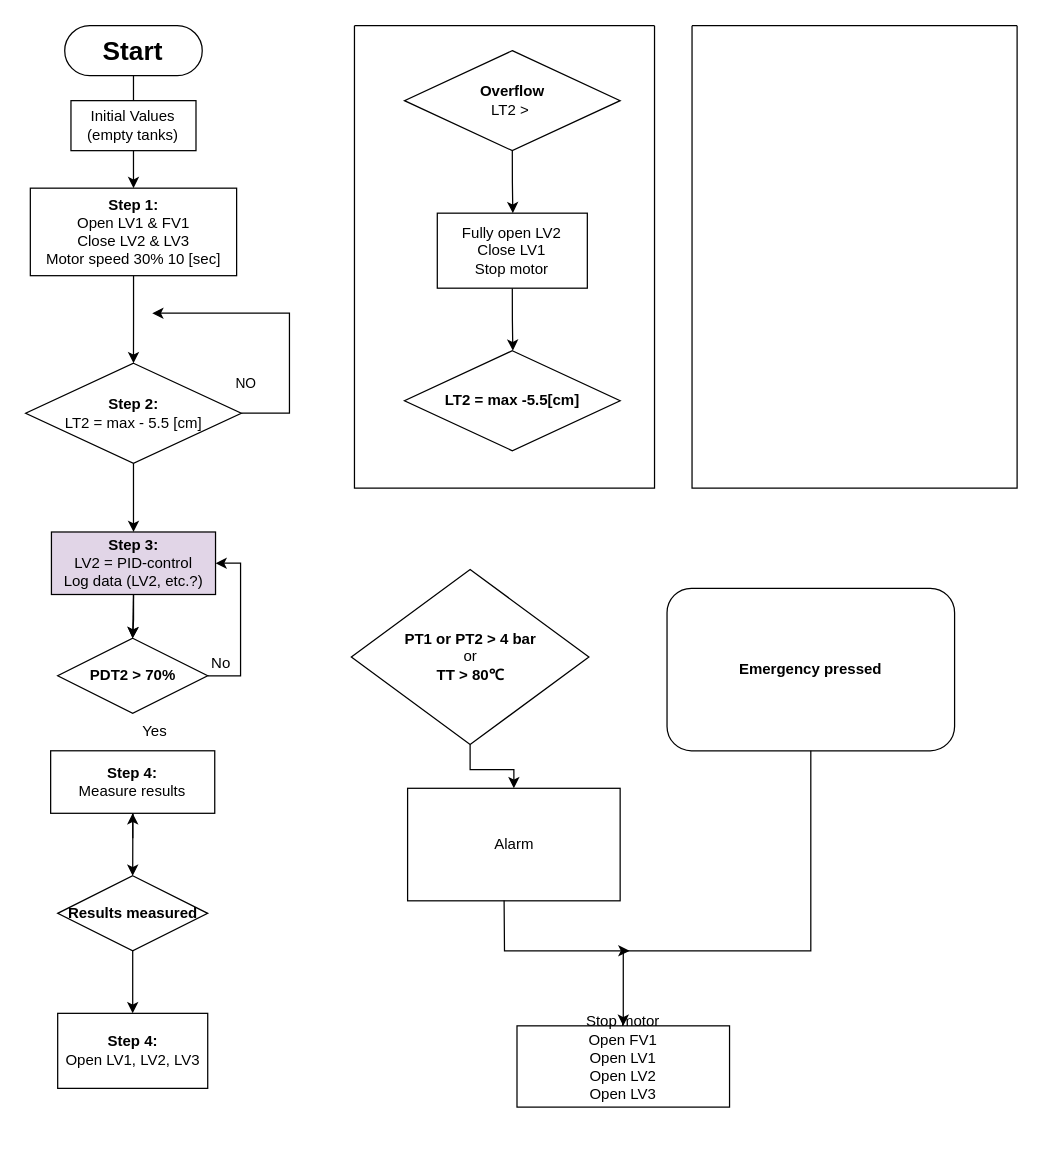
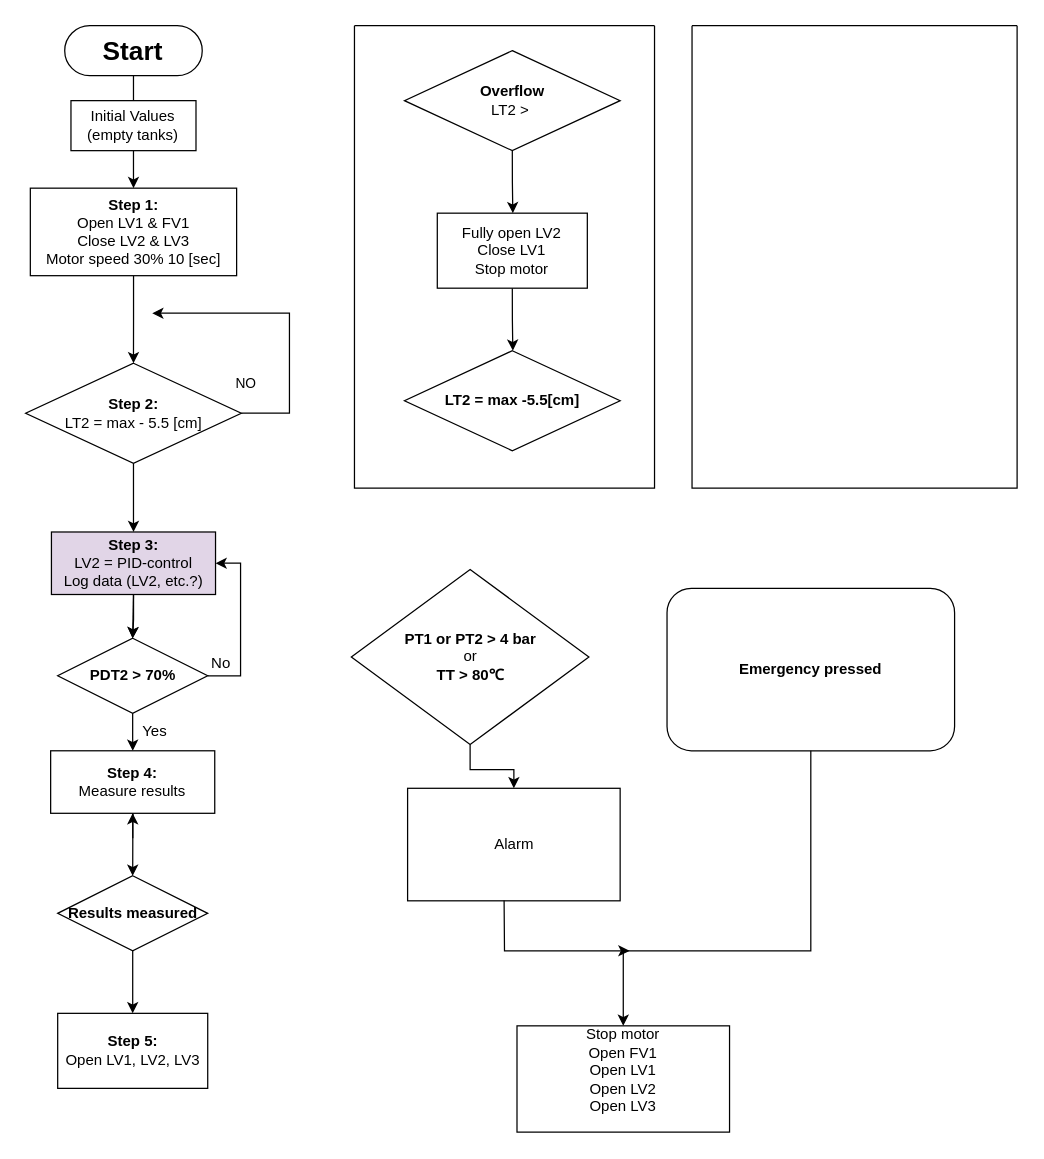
  <mxCell id="0" />
  <mxCell id="1" parent="0" />
  <mxCell id="2" value="&lt;b&gt;&lt;font style=&quot;font-size: 21px;&quot;&gt;Start&lt;/font&gt;&lt;/b&gt;" style="rounded=1;whiteSpace=wrap;html=1;arcSize=50;" parent="1" vertex="1"><mxGeometry x="51.25" y="20" width="110" height="40" as="geometry" /></mxCell>
  <mxCell id="3" style="edgeStyle=orthogonalEdgeStyle;rounded=0;orthogonalLoop=1;jettySize=auto;html=1;exitX=0.5;exitY=1;exitDx=0;exitDy=0;entryX=0.5;entryY=0;entryDx=0;entryDy=0;" parent="1" source="4" target="7" edge="1"><mxGeometry relative="1" as="geometry" /></mxCell>
  <mxCell id="4" value="Initial Values (empty tanks)" style="rounded=0;whiteSpace=wrap;html=1;" parent="1" vertex="1"><mxGeometry x="56.25" y="80" width="100" height="40" as="geometry" /></mxCell>
  <mxCell id="5" value="" style="endArrow=none;html=1;rounded=0;entryX=0.5;entryY=1;entryDx=0;entryDy=0;exitX=0.5;exitY=0;exitDx=0;exitDy=0;" parent="1" source="4" target="2" edge="1"><mxGeometry width="50" height="50" relative="1" as="geometry"><mxPoint x="6.87" y="110" as="sourcePoint" /><mxPoint x="56.87" y="60" as="targetPoint" /></mxGeometry></mxCell>
  <mxCell id="6" style="edgeStyle=orthogonalEdgeStyle;rounded=0;orthogonalLoop=1;jettySize=auto;html=1;entryX=0.5;entryY=0;entryDx=0;entryDy=0;" parent="1" source="7" target="11" edge="1"><mxGeometry relative="1" as="geometry" /></mxCell>
  <mxCell id="7" value="&lt;b&gt;Step 1:&lt;/b&gt;&lt;br&gt;Open LV1 &amp;amp; FV1&lt;br&gt;Close LV2 &amp;amp; LV3&lt;br&gt;Motor speed 30% 10 [sec]" style="rounded=0;whiteSpace=wrap;html=1;" parent="1" vertex="1"><mxGeometry x="23.75" y="150" width="165" height="70" as="geometry" /></mxCell>
  <mxCell id="8" style="edgeStyle=orthogonalEdgeStyle;rounded=0;orthogonalLoop=1;jettySize=auto;html=1;exitX=1;exitY=0.5;exitDx=0;exitDy=0;" parent="1" source="11" edge="1"><mxGeometry relative="1" as="geometry"><mxPoint x="121.25" y="250" as="targetPoint" /><Array as="points"><mxPoint x="231" y="330" /><mxPoint x="231" y="250" /></Array><mxPoint x="211.25" y="319" as="sourcePoint" /></mxGeometry></mxCell>
  <mxCell id="9" value="NO" style="edgeLabel;html=1;align=center;verticalAlign=middle;resizable=0;points=[];" parent="8" vertex="1" connectable="0"><mxGeometry x="-0.88" y="2" relative="1" as="geometry"><mxPoint x="-11" y="-23" as="offset" /></mxGeometry></mxCell>
  <mxCell id="10" style="edgeStyle=orthogonalEdgeStyle;rounded=0;orthogonalLoop=1;jettySize=auto;html=1;exitX=0.5;exitY=1;exitDx=0;exitDy=0;entryX=0.5;entryY=0;entryDx=0;entryDy=0;" edge="1" parent="1" source="11" target="14"><mxGeometry relative="1" as="geometry" /></mxCell>
  <mxCell id="11" value="&lt;b&gt;Step 2:&lt;/b&gt;&lt;br&gt;LT2 = max - 5.5 [cm]" style="rhombus;whiteSpace=wrap;html=1;" parent="1" vertex="1"><mxGeometry x="20" y="290" width="172.5" height="80" as="geometry" /></mxCell>
  <mxCell id="12" style="edgeStyle=orthogonalEdgeStyle;rounded=0;orthogonalLoop=1;jettySize=auto;html=1;exitX=0.5;exitY=1;exitDx=0;exitDy=0;entryX=0.5;entryY=0;entryDx=0;entryDy=0;" parent="1" source="14" target="19" edge="1"><mxGeometry relative="1" as="geometry" /></mxCell>
  <mxCell id="13" value="" style="edgeStyle=orthogonalEdgeStyle;rounded=0;orthogonalLoop=1;jettySize=auto;html=1;" edge="1" parent="1" source="14" target="19"><mxGeometry relative="1" as="geometry" /></mxCell>
  <mxCell id="14" value="&lt;b&gt;Step 3:&lt;br&gt;&lt;/b&gt;LV2 = PID-control&lt;br&gt;Log data (LV2, etc.?)" style="rounded=0;whiteSpace=wrap;html=1;fillColor=#e1d5e7;" parent="1" vertex="1"><mxGeometry x="40.63" y="425" width="131.25" height="50" as="geometry" /></mxCell>
  <mxCell id="15" style="edgeStyle=orthogonalEdgeStyle;rounded=0;orthogonalLoop=1;jettySize=auto;html=1;exitX=0.5;exitY=1;exitDx=0;exitDy=0;" edge="1" parent="1" source="16"><mxGeometry relative="1" as="geometry"><mxPoint x="409.667" y="170" as="targetPoint" /></mxGeometry></mxCell>
  <mxCell id="16" value="&lt;b&gt;Overflow&lt;/b&gt;&lt;br&gt;LT2 &amp;gt;&amp;nbsp;" style="rhombus;whiteSpace=wrap;html=1;" parent="1" vertex="1"><mxGeometry x="323" y="40" width="172.5" height="80" as="geometry" /></mxCell>
  <mxCell id="17" value="" style="edgeStyle=orthogonalEdgeStyle;rounded=0;orthogonalLoop=1;jettySize=auto;html=1;" edge="1" parent="1" source="25"><mxGeometry relative="1" as="geometry"><mxPoint x="105.625" y="650" as="targetPoint" /></mxGeometry></mxCell>
  <mxCell id="18" style="edgeStyle=orthogonalEdgeStyle;rounded=0;orthogonalLoop=1;jettySize=auto;html=1;exitX=1;exitY=0.5;exitDx=0;exitDy=0;entryX=1;entryY=0.5;entryDx=0;entryDy=0;" edge="1" parent="1" source="19" target="14"><mxGeometry relative="1" as="geometry" /></mxCell>
  <mxCell id="19" value="&lt;b&gt;PDT2 &amp;gt; 70%&lt;/b&gt;" style="rhombus;whiteSpace=wrap;html=1;" parent="1" vertex="1"><mxGeometry x="45.63" y="510" width="119.99" height="60" as="geometry" /></mxCell>
  <mxCell id="20" value="" style="edgeStyle=orthogonalEdgeStyle;rounded=0;orthogonalLoop=1;jettySize=auto;html=1;entryX=0.5;entryY=0;entryDx=0;entryDy=0;" edge="1" parent="1" source="25" target="22"><mxGeometry relative="1" as="geometry"><mxPoint x="105.62" y="765.007" as="targetPoint" /></mxGeometry></mxCell>
  <mxCell id="21" value="" style="edgeStyle=orthogonalEdgeStyle;rounded=0;orthogonalLoop=1;jettySize=auto;html=1;" edge="1" parent="1" source="22" target="23"><mxGeometry relative="1" as="geometry" /></mxCell>
  <mxCell id="22" value="&lt;div&gt;&lt;b&gt;Results measured&lt;/b&gt;&lt;/div&gt;" style="rhombus;whiteSpace=wrap;html=1;" vertex="1" parent="1"><mxGeometry x="45.63" y="700" width="119.99" height="60" as="geometry" /></mxCell>
- <mxCell id="23" value="&lt;div&gt;&lt;b&gt;Step 4:&lt;/b&gt;&lt;/div&gt;&lt;div&gt;Open LV1, LV2, LV3&lt;br&gt;&lt;/div&gt;" style="whiteSpace=wrap;html=1;" vertex="1" parent="1"><mxGeometry x="45.625" y="810" width="120" height="60" as="geometry" /></mxCell>
+ <mxCell id="23" value="&lt;div&gt;&lt;b&gt;Step 5:&lt;/b&gt;&lt;/div&gt;&lt;div&gt;Open LV1, LV2, LV3&lt;br&gt;&lt;/div&gt;" style="whiteSpace=wrap;html=1;" vertex="1" parent="1"><mxGeometry x="45.625" y="810" width="120" height="60" as="geometry" /></mxCell>
+ <mxCell id="24" value="" style="edgeStyle=orthogonalEdgeStyle;rounded=0;orthogonalLoop=1;jettySize=auto;html=1;" edge="1" parent="1" source="19" target="25"><mxGeometry relative="1" as="geometry"><mxPoint x="106" y="570" as="sourcePoint" /><mxPoint x="105.625" y="650" as="targetPoint" /></mxGeometry></mxCell>
  <mxCell id="25" value="&lt;div&gt;&lt;b&gt;Step 4:&lt;/b&gt;&lt;/div&gt;&lt;div&gt;Measure results&lt;b&gt;&lt;br&gt;&lt;/b&gt;&lt;/div&gt;" style="rounded=0;whiteSpace=wrap;html=1;" vertex="1" parent="1"><mxGeometry x="40" y="600" width="131.25" height="50" as="geometry" /></mxCell>
  <mxCell id="26" value="Yes" style="text;html=1;align=center;verticalAlign=middle;resizable=0;points=[];autosize=1;strokeColor=none;fillColor=none;" vertex="1" parent="1"><mxGeometry x="103" y="570" width="40" height="30" as="geometry" /></mxCell>
  <mxCell id="27" value="&lt;div&gt;No&lt;/div&gt;" style="text;html=1;align=center;verticalAlign=middle;resizable=0;points=[];autosize=1;strokeColor=none;fillColor=none;" vertex="1" parent="1"><mxGeometry x="156.25" y="515" width="40" height="30" as="geometry" /></mxCell>
  <mxCell id="28" style="edgeStyle=orthogonalEdgeStyle;rounded=0;orthogonalLoop=1;jettySize=auto;html=1;exitX=0.5;exitY=1;exitDx=0;exitDy=0;" edge="1" parent="1" source="29"><mxGeometry relative="1" as="geometry"><mxPoint x="409.667" y="280" as="targetPoint" /></mxGeometry></mxCell>
  <mxCell id="29" value="&lt;div&gt;Fully open LV2&lt;/div&gt;&lt;div&gt;Close LV1&lt;/div&gt;&lt;div&gt;Stop motor&lt;/div&gt;" style="rounded=0;whiteSpace=wrap;html=1;" vertex="1" parent="1"><mxGeometry x="349.25" y="170" width="120" height="60" as="geometry" /></mxCell>
  <mxCell id="30" value="&lt;b&gt;LT2 = max -5.5[cm]&lt;br&gt;&lt;/b&gt;" style="rhombus;whiteSpace=wrap;html=1;" vertex="1" parent="1"><mxGeometry x="323" y="280" width="172.5" height="80" as="geometry" /></mxCell>
  <mxCell id="31" value="" style="swimlane;startSize=0;" vertex="1" parent="1"><mxGeometry x="283" y="20" width="240" height="370" as="geometry" /></mxCell>
  <mxCell id="32" value="" style="swimlane;startSize=0;" vertex="1" parent="1"><mxGeometry x="553" y="20" width="260" height="370" as="geometry" /></mxCell>
  <mxCell id="33" value="" style="edgeStyle=orthogonalEdgeStyle;rounded=0;orthogonalLoop=1;jettySize=auto;html=1;" edge="1" parent="1" source="34" target="35"><mxGeometry relative="1" as="geometry" /></mxCell>
  <mxCell id="34" value="&lt;div&gt;&lt;b&gt;PT1 or PT2 &amp;gt; 4 bar&lt;/b&gt;&lt;/div&gt;&lt;div&gt;or&lt;/div&gt;&lt;div&gt;&lt;b&gt;TT &amp;gt; 80℃&lt;/b&gt;&lt;/div&gt;" style="rhombus;whiteSpace=wrap;html=1;" vertex="1" parent="1"><mxGeometry x="280.5" y="455" width="190" height="140" as="geometry" /></mxCell>
  <mxCell id="35" value="Alarm" style="whiteSpace=wrap;html=1;" vertex="1" parent="1"><mxGeometry x="325.5" y="630" width="170" height="90" as="geometry" /></mxCell>
  <mxCell id="36" value="&lt;b&gt;Emergency pressed&lt;/b&gt;" style="whiteSpace=wrap;html=1;rounded=1;" vertex="1" parent="1"><mxGeometry x="533" y="470" width="230" height="130" as="geometry" /></mxCell>
- <mxCell id="37" value="&lt;div&gt;Stop motor&lt;/div&gt;&lt;div&gt;Open FV1&lt;br&gt;Open LV1&lt;/div&gt;&lt;div&gt;Open LV2&lt;/div&gt;&lt;div&gt;Open LV3&lt;/div&gt;&lt;div&gt;&lt;br&gt;&lt;/div&gt;" style="whiteSpace=wrap;html=1;" vertex="1" parent="1"><mxGeometry x="413" y="820" width="170" height="65" as="geometry" /></mxCell>
+ <mxCell id="37" value="&lt;div&gt;Stop motor&lt;/div&gt;&lt;div&gt;Open FV1&lt;br&gt;Open LV1&lt;/div&gt;&lt;div&gt;Open LV2&lt;/div&gt;&lt;div&gt;Open LV3&lt;/div&gt;&lt;div&gt;&lt;br&gt;&lt;/div&gt;" style="whiteSpace=wrap;html=1;" vertex="1" parent="1"><mxGeometry x="413" y="820" width="170" height="85" as="geometry" /></mxCell>
  <mxCell id="38" value="" style="edgeStyle=orthogonalEdgeStyle;rounded=0;orthogonalLoop=1;jettySize=auto;html=1;" edge="1" parent="1" source="36" target="37"><mxGeometry relative="1" as="geometry"><Array as="points"><mxPoint x="648" y="760" /><mxPoint x="498" y="760" /></Array></mxGeometry></mxCell>
  <mxCell id="39" value="" style="endArrow=classic;html=1;rounded=0;exitX=0.454;exitY=0.997;exitDx=0;exitDy=0;exitPerimeter=0;" edge="1" parent="1" source="35"><mxGeometry width="50" height="50" relative="1" as="geometry"><mxPoint x="503" y="780" as="sourcePoint" /><mxPoint x="503" y="760" as="targetPoint" /><Array as="points"><mxPoint x="403" y="760" /></Array></mxGeometry></mxCell>
